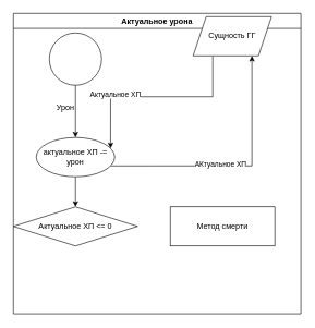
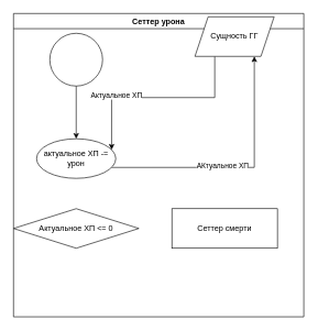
  <mxCell id="0" />
  <mxCell id="1" parent="0" />
- <mxCell id="2" value="Актуальное урона" style="swimlane;whiteSpace=wrap;html=1;startSize=23;" vertex="1" parent="1"><mxGeometry x="20" y="20" width="440" height="460" as="geometry" /></mxCell>
+ <mxCell id="2" value="Сеттер урона" style="swimlane;whiteSpace=wrap;html=1;startSize=23;" vertex="1" parent="1"><mxGeometry x="20" y="20" width="440" height="460" as="geometry" /></mxCell>
  <mxCell id="3" value="" style="ellipse;whiteSpace=wrap;html=1;aspect=fixed;" vertex="1" parent="2"><mxGeometry x="55" y="30" width="80" height="80" as="geometry" /></mxCell>
  <mxCell id="4" style="edgeStyle=orthogonalEdgeStyle;rounded=0;orthogonalLoop=1;jettySize=auto;html=1;exitX=0.25;exitY=1;exitDx=0;exitDy=0;entryX=1;entryY=0.25;entryDx=0;entryDy=0;" edge="1" parent="2" source="6" target="10"><mxGeometry relative="1" as="geometry" /></mxCell>
  <mxCell id="5" value="Актуальное ХП" style="edgeLabel;html=1;align=center;verticalAlign=middle;resizable=0;points=[];" vertex="1" connectable="0" parent="4"><mxGeometry x="0.422" y="-4" relative="1" as="geometry"><mxPoint as="offset" /></mxGeometry></mxCell>
  <mxCell id="6" value="Сущность ГГ" style="shape=parallelogram;perimeter=parallelogramPerimeter;whiteSpace=wrap;html=1;fixedSize=1;" vertex="1" parent="2"><mxGeometry x="275" y="5" width="120" height="60" as="geometry" /></mxCell>
- <mxCell id="7" style="edgeStyle=orthogonalEdgeStyle;rounded=0;orthogonalLoop=1;jettySize=auto;html=1;exitX=0.5;exitY=1;exitDx=0;exitDy=0;entryX=0.5;entryY=0;entryDx=0;entryDy=0;" edge="1" parent="2" source="10" target="12"><mxGeometry relative="1" as="geometry" /></mxCell>
  <mxCell id="8" style="edgeStyle=orthogonalEdgeStyle;rounded=0;orthogonalLoop=1;jettySize=auto;html=1;exitX=1;exitY=0.75;exitDx=0;exitDy=0;entryX=0.75;entryY=1;entryDx=0;entryDy=0;" edge="1" parent="2" source="10" target="6"><mxGeometry relative="1" as="geometry" /></mxCell>
  <mxCell id="9" value="АКтуальное ХП" style="edgeLabel;html=1;align=center;verticalAlign=middle;resizable=0;points=[];" vertex="1" connectable="0" parent="8"><mxGeometry x="-0.127" y="2" relative="1" as="geometry"><mxPoint as="offset" /></mxGeometry></mxCell>
  <mxCell id="10" value="актуальное ХП -= урон" style="ellipse;whiteSpace=wrap;html=1;" vertex="1" parent="2"><mxGeometry x="35" y="190" width="120" height="60" as="geometry" /></mxCell>
  <mxCell id="11" style="edgeStyle=orthogonalEdgeStyle;rounded=0;orthogonalLoop=1;jettySize=auto;html=1;exitX=0.5;exitY=1;exitDx=0;exitDy=0;" edge="1" parent="2" source="3" target="10"><mxGeometry relative="1" as="geometry"><mxPoint x="90" y="190" as="targetPoint" /></mxGeometry></mxCell>
  <mxCell id="12" value="Актуальное ХП &amp;lt;= 0" style="shape=rhombus;perimeter=rhombusPerimeter;whiteSpace=wrap;html=1;align=center;" vertex="1" parent="2"><mxGeometry y="296" width="190" height="60" as="geometry" /></mxCell>
- <mxCell id="13" value="Метод смерти" style="rounded=0;whiteSpace=wrap;html=1;" vertex="1" parent="2"><mxGeometry x="240" y="296" width="160" height="60" as="geometry" /></mxCell>
- <mxCell id="14" value="Урон" style="text;html=1;strokeColor=none;fillColor=none;align=center;verticalAlign=middle;whiteSpace=wrap;rounded=0;" vertex="1" parent="2"><mxGeometry x="50" y="130" width="60" height="30" as="geometry" /></mxCell>
+ <mxCell id="13" value="Сеттер смерти" style="rounded=0;whiteSpace=wrap;html=1;" vertex="1" parent="2"><mxGeometry x="240" y="296" width="160" height="60" as="geometry" /></mxCell>
